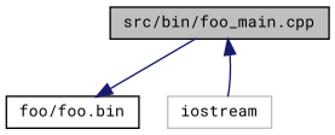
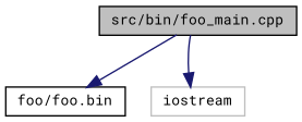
  digraph {
    fontname="Roboto Mono"
    node [color=black fillcolor=white fontname="Roboto Mono" fontsize=10 shape=record style=filled]
    edge [color=midnightblue fontname="Roboto Mono" fontsize=10 labelfontname=Helvetica labelfontsize=10 style=solid]
    n1 [fillcolor=grey75 fontcolor=black height=0.2 label="src/bin/foo_main.cpp" width=0.4]
    n2 [height=0.2 label="foo/foo.bin" width=0.4]
    n3 [color=grey75 height=0.2 label=iostream width=0.4]
    n1 -> n2
-   n3 -> n1
+   n1 -> n3
  }
